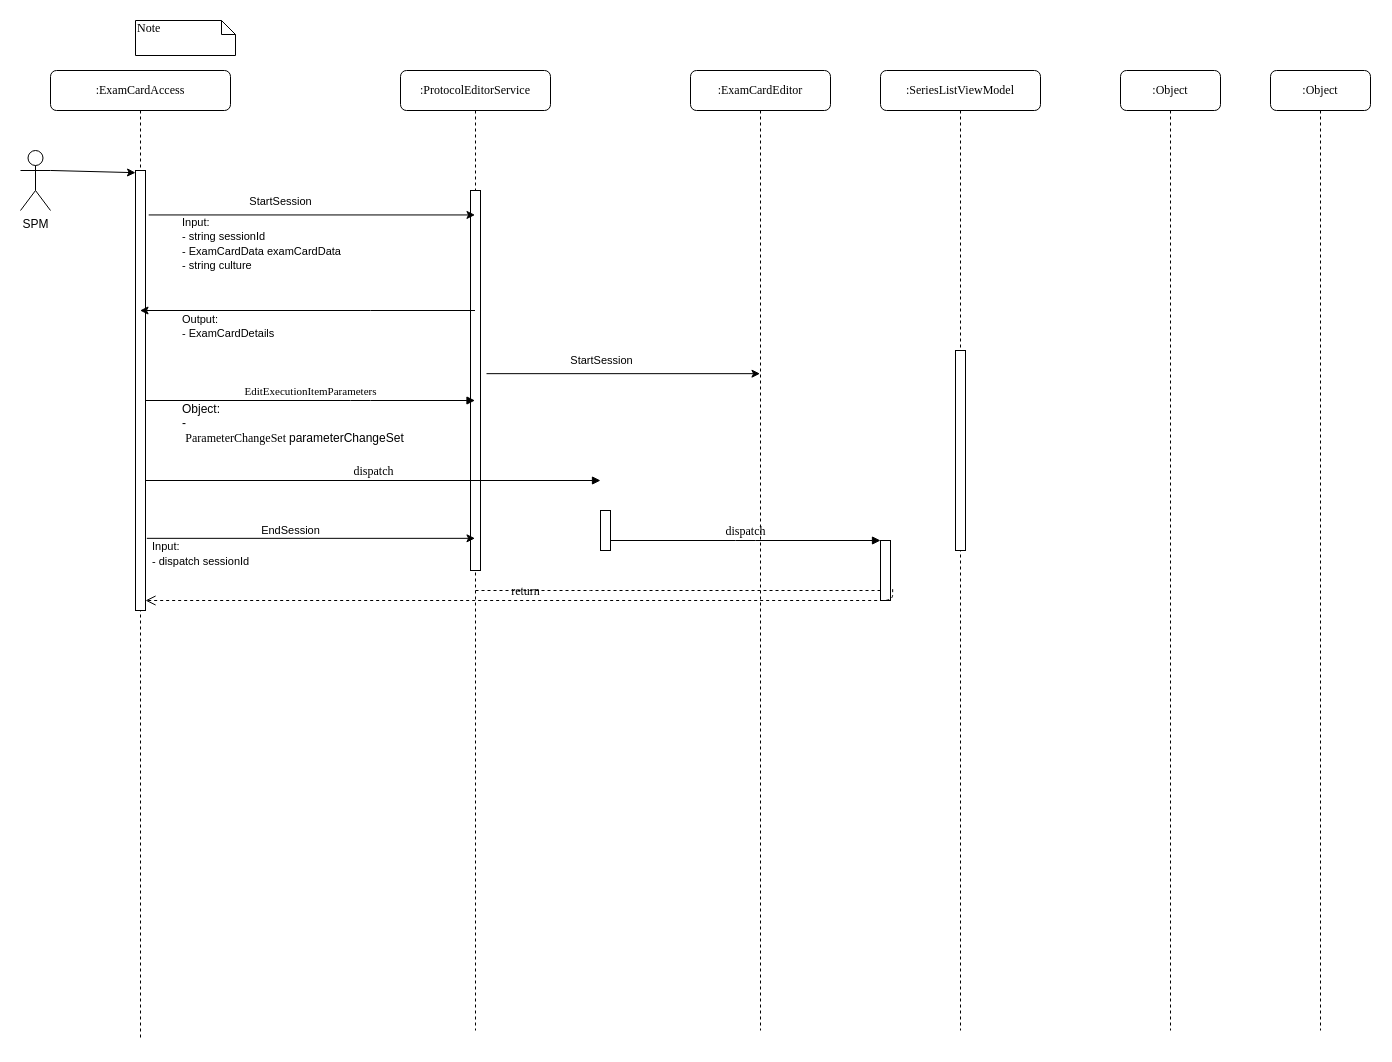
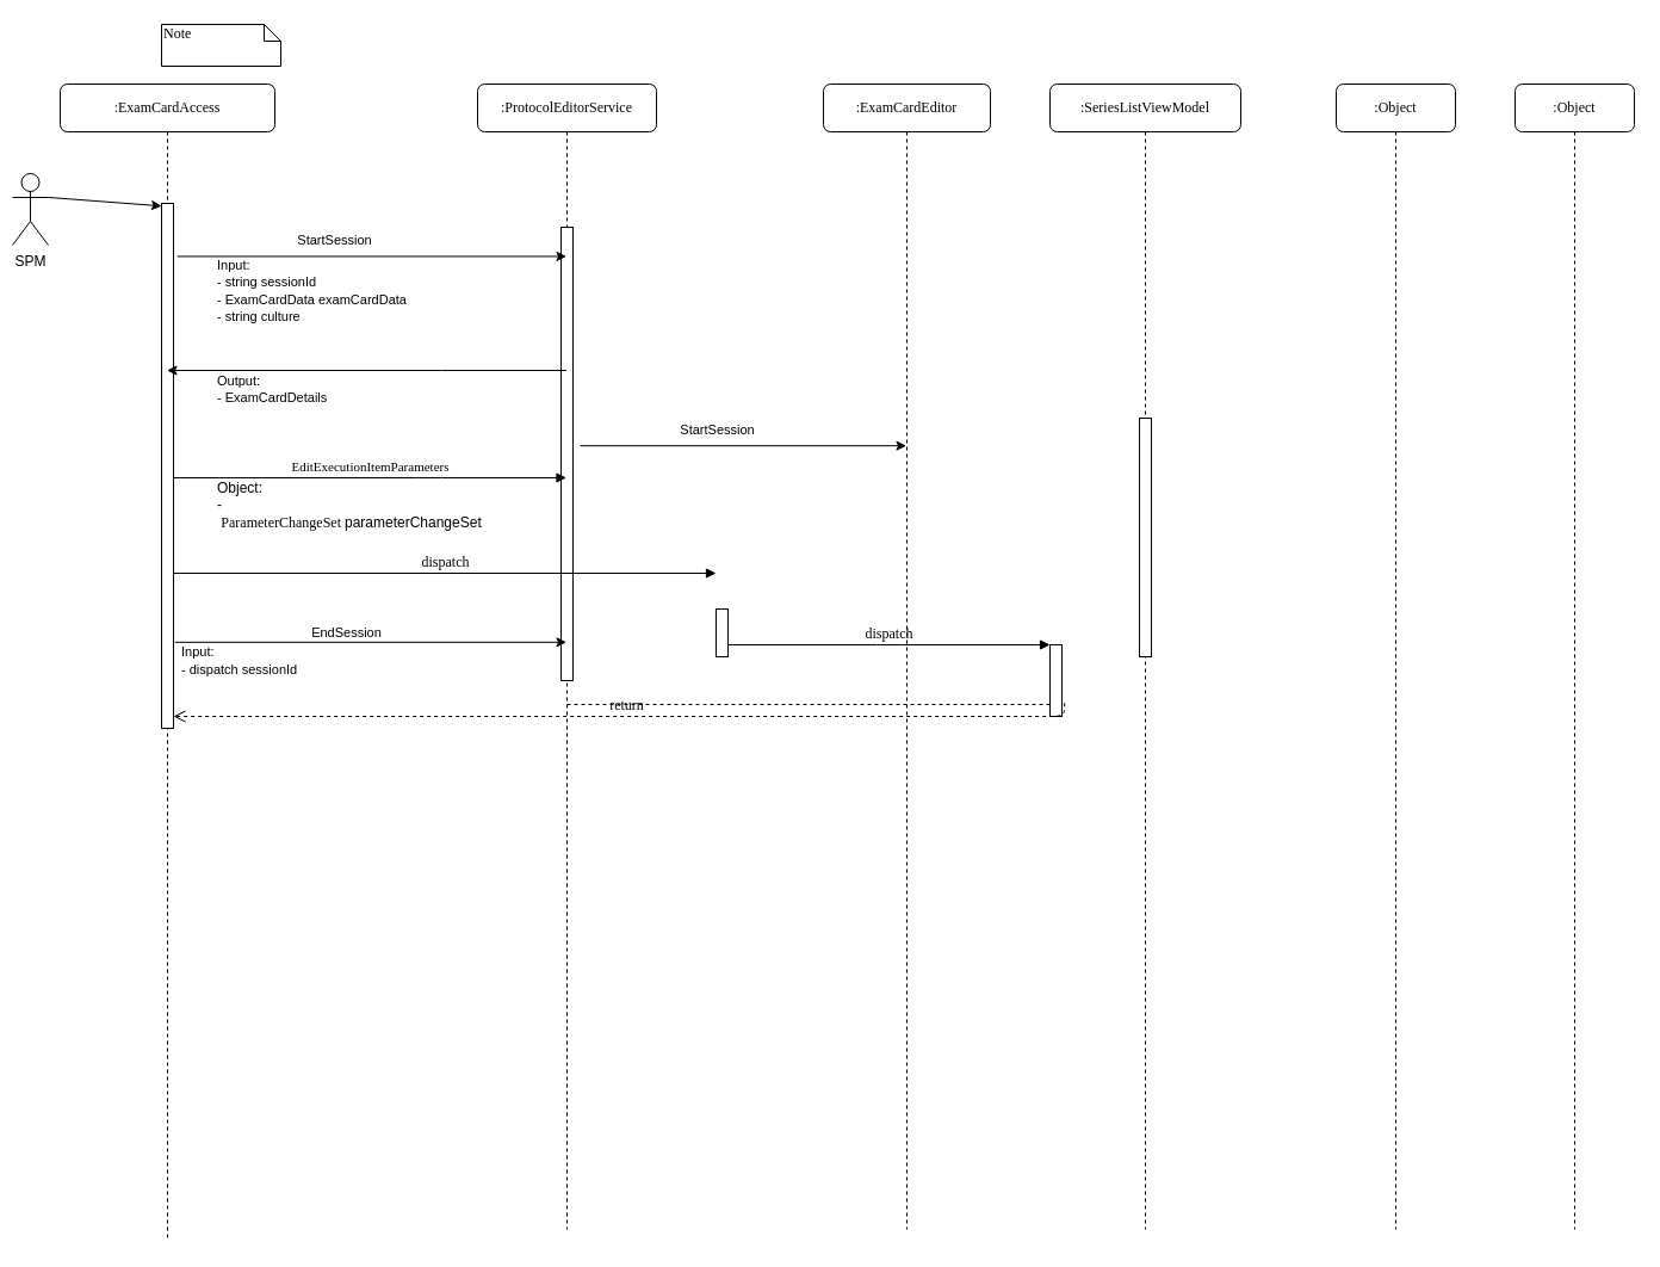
  <mxCell id="0" />
  <mxCell id="1" parent="0" />
  <mxCell id="2" value=":ProtocolEditorService" style="shape=umlLifeline;perimeter=lifelinePerimeter;whiteSpace=wrap;html=1;container=1;collapsible=0;recursiveResize=0;outlineConnect=0;rounded=1;shadow=0;comic=0;labelBackgroundColor=none;strokeWidth=1;fontFamily=Verdana;fontSize=12;align=center;" parent="1" vertex="1"><mxGeometry x="400" y="70" width="150" height="960" as="geometry" /></mxCell>
  <mxCell id="3" value="" style="html=1;points=[];perimeter=orthogonalPerimeter;rounded=0;shadow=0;comic=0;labelBackgroundColor=none;strokeWidth=1;fontFamily=Verdana;fontSize=12;align=center;" parent="2" vertex="1"><mxGeometry x="70" y="120" width="10" height="380" as="geometry" /></mxCell>
  <mxCell id="4" value=":ExamCardEditor" style="shape=umlLifeline;perimeter=lifelinePerimeter;whiteSpace=wrap;html=1;container=1;collapsible=0;recursiveResize=0;outlineConnect=0;rounded=1;shadow=0;comic=0;labelBackgroundColor=none;strokeWidth=1;fontFamily=Verdana;fontSize=12;align=center;" parent="1" vertex="1"><mxGeometry x="690" y="70" width="140" height="960" as="geometry" /></mxCell>
  <mxCell id="5" value=":SeriesListViewModel" style="shape=umlLifeline;perimeter=lifelinePerimeter;whiteSpace=wrap;html=1;container=1;collapsible=0;recursiveResize=0;outlineConnect=0;rounded=1;shadow=0;comic=0;labelBackgroundColor=none;strokeWidth=1;fontFamily=Verdana;fontSize=12;align=center;" parent="1" vertex="1"><mxGeometry x="880" y="70" width="160" height="960" as="geometry" /></mxCell>
  <mxCell id="6" value="" style="html=1;points=[];perimeter=orthogonalPerimeter;rounded=0;shadow=0;comic=0;labelBackgroundColor=none;strokeWidth=1;fontFamily=Verdana;fontSize=12;align=center;" parent="5" vertex="1"><mxGeometry x="75" y="280" width="10" height="200" as="geometry" /></mxCell>
  <mxCell id="7" value=":Object" style="shape=umlLifeline;perimeter=lifelinePerimeter;whiteSpace=wrap;html=1;container=1;collapsible=0;recursiveResize=0;outlineConnect=0;rounded=1;shadow=0;comic=0;labelBackgroundColor=none;strokeWidth=1;fontFamily=Verdana;fontSize=12;align=center;" parent="1" vertex="1"><mxGeometry x="1270" y="70" width="100" height="960" as="geometry" /></mxCell>
  <mxCell id="8" value=":Object" style="shape=umlLifeline;perimeter=lifelinePerimeter;whiteSpace=wrap;html=1;container=1;collapsible=0;recursiveResize=0;outlineConnect=0;rounded=1;shadow=0;comic=0;labelBackgroundColor=none;strokeWidth=1;fontFamily=Verdana;fontSize=12;align=center;" parent="1" vertex="1"><mxGeometry x="1120" y="70" width="100" height="960" as="geometry" /></mxCell>
  <mxCell id="9" value=":ExamCardAccess" style="shape=umlLifeline;perimeter=lifelinePerimeter;whiteSpace=wrap;html=1;container=1;collapsible=0;recursiveResize=0;outlineConnect=0;rounded=1;shadow=0;comic=0;labelBackgroundColor=none;strokeWidth=1;fontFamily=Verdana;fontSize=12;align=center;" parent="1" vertex="1"><mxGeometry x="50" y="70" width="180" height="970" as="geometry" /></mxCell>
  <mxCell id="10" value="" style="html=1;points=[];perimeter=orthogonalPerimeter;rounded=0;shadow=0;comic=0;labelBackgroundColor=none;strokeWidth=1;fontFamily=Verdana;fontSize=12;align=center;" parent="9" vertex="1"><mxGeometry x="85" y="100" width="10" height="440" as="geometry" /></mxCell>
  <mxCell id="11" value="&lt;span style=&quot;font-size: 11px; background-color: rgb(255, 255, 255);&quot;&gt;Input:&lt;br&gt;- dispatch sessionId&lt;/span&gt;" style="text;html=1;strokeColor=none;fillColor=none;align=left;verticalAlign=middle;whiteSpace=wrap;rounded=0;" vertex="1" parent="9"><mxGeometry x="100" y="460" width="130" height="45" as="geometry" /></mxCell>
  <mxCell id="12" value="dispatch" style="html=1;verticalAlign=bottom;endArrow=block;entryX=0;entryY=0;labelBackgroundColor=none;fontFamily=Verdana;fontSize=12;" parent="1" source="10" edge="1"><mxGeometry relative="1" as="geometry"><mxPoint x="520" y="410" as="sourcePoint" /><mxPoint x="600" y="480" as="targetPoint" /></mxGeometry></mxCell>
  <mxCell id="13" value="" style="html=1;points=[];perimeter=orthogonalPerimeter;rounded=0;shadow=0;comic=0;labelBackgroundColor=none;strokeWidth=1;fontFamily=Verdana;fontSize=12;align=center;" parent="1" vertex="1"><mxGeometry x="880" y="540" width="10" height="60" as="geometry" /></mxCell>
  <mxCell id="14" value="dispatch" style="html=1;verticalAlign=bottom;endArrow=block;entryX=0;entryY=0;labelBackgroundColor=none;fontFamily=Verdana;fontSize=12;edgeStyle=elbowEdgeStyle;elbow=vertical;" parent="1" source="17" target="13" edge="1"><mxGeometry relative="1" as="geometry"><mxPoint x="810" y="540" as="sourcePoint" /></mxGeometry></mxCell>
  <mxCell id="15" value="return" style="html=1;verticalAlign=bottom;endArrow=open;dashed=1;endSize=8;labelBackgroundColor=none;fontFamily=Verdana;fontSize=12;edgeStyle=elbowEdgeStyle;elbow=vertical;startArrow=none;exitX=1.217;exitY=0.811;exitDx=0;exitDy=0;exitPerimeter=0;" parent="1" source="13" target="10" edge="1"><mxGeometry relative="1" as="geometry"><mxPoint x="810" y="616" as="targetPoint" /><Array as="points"><mxPoint x="180" y="600" /></Array></mxGeometry></mxCell>
  <mxCell id="16" value="&lt;font style=&quot;font-size: 11px;&quot;&gt;EditExecutionItemParameters&lt;/font&gt;" style="html=1;verticalAlign=bottom;endArrow=block;labelBackgroundColor=none;fontFamily=Verdana;fontSize=12;edgeStyle=elbowEdgeStyle;elbow=vertical;" parent="1" source="10" target="2" edge="1"><mxGeometry x="0.002" relative="1" as="geometry"><mxPoint x="230" y="180" as="sourcePoint" /><Array as="points"><mxPoint x="360" y="400" /><mxPoint x="200" y="310" /></Array><mxPoint as="offset" /></mxGeometry></mxCell>
  <mxCell id="17" value="" style="html=1;points=[];perimeter=orthogonalPerimeter;rounded=0;shadow=0;comic=0;labelBackgroundColor=none;strokeWidth=1;fontFamily=Verdana;fontSize=12;align=center;" parent="1" vertex="1"><mxGeometry x="600" y="510" width="10" height="40" as="geometry" /></mxCell>
  <mxCell id="18" value="Note" style="shape=note;whiteSpace=wrap;html=1;size=14;verticalAlign=top;align=left;spacingTop=-6;rounded=0;shadow=0;comic=0;labelBackgroundColor=none;strokeWidth=1;fontFamily=Verdana;fontSize=12" parent="1" vertex="1"><mxGeometry x="135" y="20" width="100" height="35" as="geometry" /></mxCell>
- <mxCell id="19" value="SPM" style="shape=umlActor;verticalLabelPosition=bottom;verticalAlign=top;html=1;outlineConnect=0;" vertex="1" parent="1"><mxGeometry x="20" y="150" width="30" height="60" as="geometry" /></mxCell>
+ <mxCell id="19" value="SPM" style="shape=umlActor;verticalLabelPosition=bottom;verticalAlign=top;html=1;outlineConnect=0;" vertex="1" parent="1"><mxGeometry x="10" y="145" width="30" height="60" as="geometry" /></mxCell>
  <mxCell id="20" value="" style="endArrow=classic;html=1;rounded=0;exitX=1;exitY=0.333;exitDx=0;exitDy=0;exitPerimeter=0;entryX=0;entryY=0.005;entryDx=0;entryDy=0;entryPerimeter=0;" edge="1" parent="1" source="19" target="10"><mxGeometry width="50" height="50" relative="1" as="geometry"><mxPoint x="50" y="280" as="sourcePoint" /><mxPoint x="100" y="230" as="targetPoint" /></mxGeometry></mxCell>
  <mxCell id="21" value="" style="endArrow=classic;html=1;rounded=0;" edge="1" parent="1" source="2" target="9"><mxGeometry width="50" height="50" relative="1" as="geometry"><mxPoint x="200" y="330" as="sourcePoint" /><mxPoint x="250" y="280" as="targetPoint" /><Array as="points"><mxPoint x="370" y="310" /></Array></mxGeometry></mxCell>
  <mxCell id="22" value="Output: &lt;br&gt;- ExamCardDetails" style="edgeLabel;html=1;align=left;verticalAlign=middle;resizable=0;points=[];" vertex="1" connectable="0" parent="21"><mxGeometry x="-0.429" y="-3" relative="1" as="geometry"><mxPoint x="-199" y="18" as="offset" /></mxGeometry></mxCell>
  <mxCell id="23" value="" style="endArrow=classic;html=1;rounded=0;exitX=1.32;exitY=0.101;exitDx=0;exitDy=0;exitPerimeter=0;" edge="1" parent="1" source="10" target="2"><mxGeometry width="50" height="50" relative="1" as="geometry"><mxPoint x="260" y="200" as="sourcePoint" /><mxPoint x="310" y="150" as="targetPoint" /></mxGeometry></mxCell>
  <mxCell id="24" value="StartSession" style="edgeLabel;html=1;align=center;verticalAlign=middle;resizable=0;points=[];" vertex="1" connectable="0" parent="23"><mxGeometry x="-0.356" y="-1" relative="1" as="geometry"><mxPoint x="26" y="-15" as="offset" /></mxGeometry></mxCell>
  <mxCell id="25" value="&lt;span style=&quot;font-size: 11px; background-color: rgb(255, 255, 255);&quot;&gt;Input:&lt;br&gt;- string sessionId&lt;/span&gt;&lt;br style=&quot;border-color: var(--border-color); font-size: 11px;&quot;&gt;&lt;div style=&quot;&quot;&gt;&lt;span style=&quot;background-color: rgb(255, 255, 255); font-size: 11px;&quot;&gt;- ExamCardData examCardData&lt;/span&gt;&lt;/div&gt;&lt;span style=&quot;font-size: 11px; background-color: rgb(255, 255, 255);&quot;&gt;- string culture&lt;/span&gt;" style="text;html=1;strokeColor=none;fillColor=none;align=left;verticalAlign=middle;whiteSpace=wrap;rounded=0;" vertex="1" parent="1"><mxGeometry x="180" y="220" width="220" height="45" as="geometry" /></mxCell>
  <mxCell id="26" value="" style="endArrow=classic;html=1;rounded=0;exitX=1.133;exitY=0.836;exitDx=0;exitDy=0;exitPerimeter=0;" edge="1" parent="1" source="10" target="2"><mxGeometry width="50" height="50" relative="1" as="geometry"><mxPoint x="460" y="350" as="sourcePoint" /><mxPoint x="510" y="300" as="targetPoint" /></mxGeometry></mxCell>
  <mxCell id="27" value="EndSession" style="edgeLabel;html=1;align=center;verticalAlign=middle;resizable=0;points=[];" vertex="1" connectable="0" parent="26"><mxGeometry x="-0.156" y="-3" relative="1" as="geometry"><mxPoint x="5" y="-11" as="offset" /></mxGeometry></mxCell>
  <mxCell id="28" value="" style="html=1;verticalAlign=bottom;endArrow=none;dashed=1;endSize=8;labelBackgroundColor=none;fontFamily=Verdana;fontSize=12;edgeStyle=elbowEdgeStyle;elbow=vertical;" edge="1" parent="1" source="13" target="2"><mxGeometry relative="1" as="geometry"><mxPoint x="150" y="590" as="targetPoint" /><Array as="points"><mxPoint x="580" y="590" /></Array><mxPoint x="880" y="590" as="sourcePoint" /></mxGeometry></mxCell>
  <mxCell id="29" value="Object:&lt;br&gt;-&amp;nbsp;&lt;span style=&quot;font-family: Verdana; text-align: center;&quot;&gt;ParameterChangeSet&amp;nbsp;&lt;/span&gt;parameterChangeSet" style="text;html=1;strokeColor=none;fillColor=none;align=left;verticalAlign=middle;whiteSpace=wrap;rounded=0;" vertex="1" parent="1"><mxGeometry x="180" y="400" width="220" height="45" as="geometry" /></mxCell>
  <mxCell id="30" value="" style="endArrow=classic;html=1;rounded=0;exitX=1.6;exitY=0.482;exitDx=0;exitDy=0;exitPerimeter=0;" edge="1" parent="1" source="3" target="4"><mxGeometry width="50" height="50" relative="1" as="geometry"><mxPoint x="570" y="240" as="sourcePoint" /><mxPoint x="896.3" y="240" as="targetPoint" /></mxGeometry></mxCell>
  <mxCell id="31" value="StartSession" style="edgeLabel;html=1;align=center;verticalAlign=middle;resizable=0;points=[];" vertex="1" connectable="0" parent="30"><mxGeometry x="-0.356" y="-1" relative="1" as="geometry"><mxPoint x="26" y="-15" as="offset" /></mxGeometry></mxCell>
